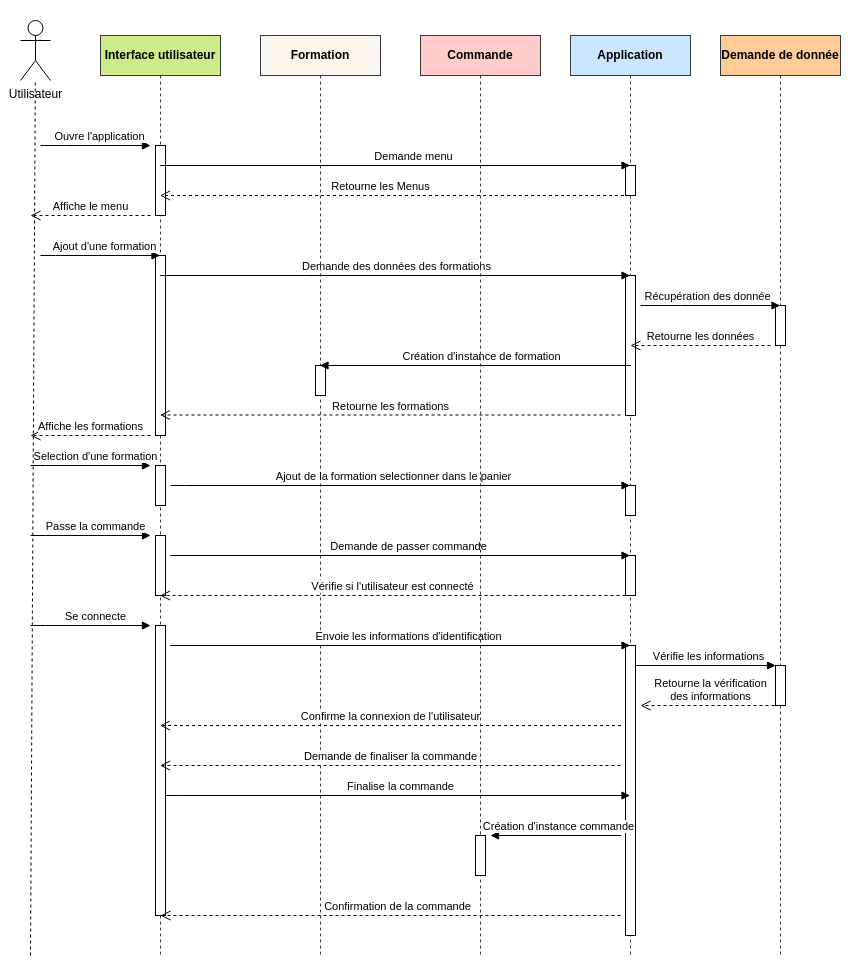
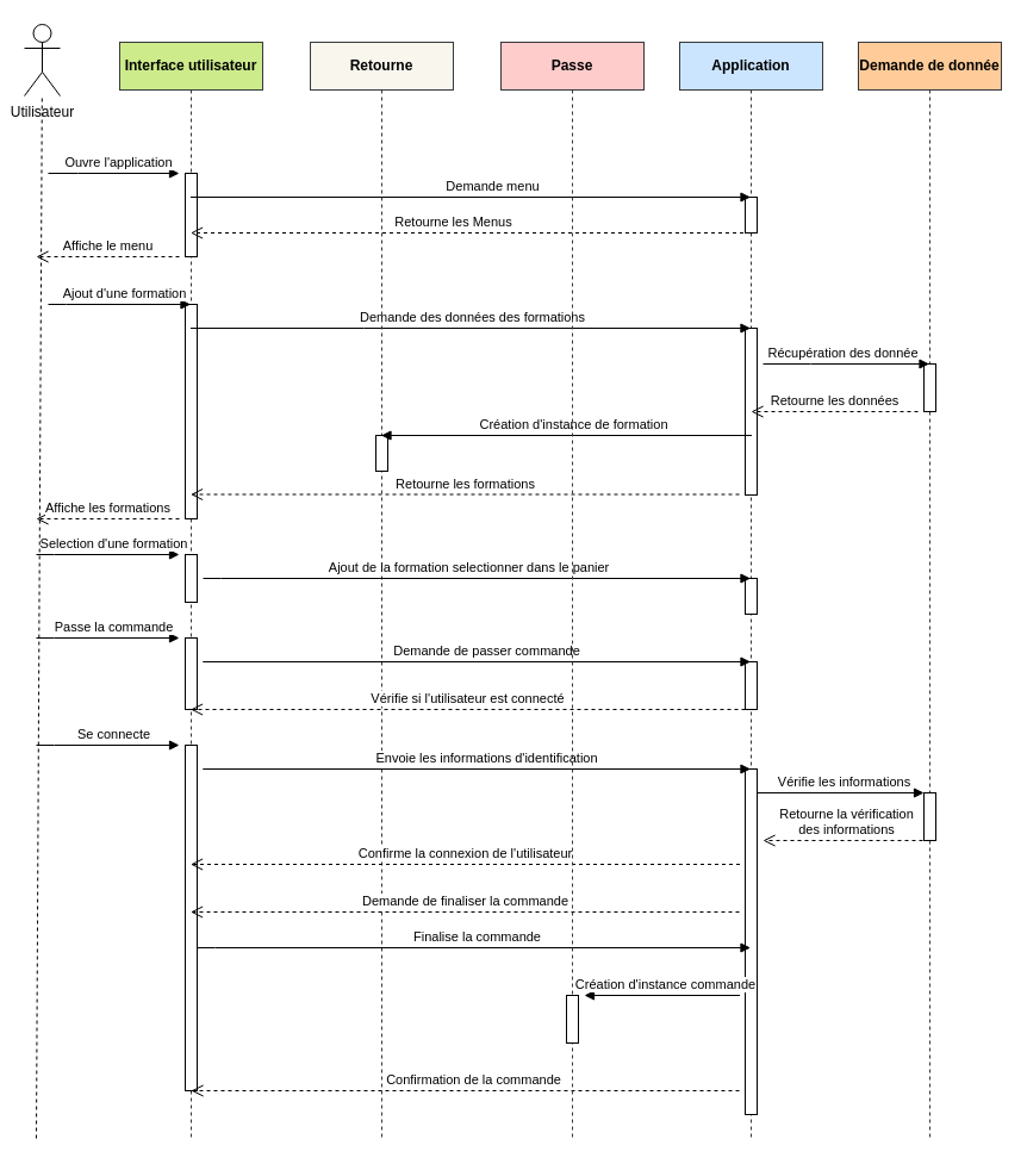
  <mxCell id="0" />
  <mxCell id="1" parent="0" />
  <mxCell id="2" value="&lt;b&gt;Interface utilisateur&lt;br&gt;&lt;/b&gt;" style="shape=umlLifeline;perimeter=lifelinePerimeter;whiteSpace=wrap;html=1;container=0;dropTarget=0;collapsible=0;recursiveResize=0;outlineConnect=0;portConstraint=eastwest;newEdgeStyle={&quot;edgeStyle&quot;:&quot;elbowEdgeStyle&quot;,&quot;elbow&quot;:&quot;vertical&quot;,&quot;curved&quot;:0,&quot;rounded&quot;:0};fillColor=#cdeb8b;strokeColor=#36393d;" parent="1" vertex="1"><mxGeometry x="100" y="35" width="120" height="920" as="geometry" /></mxCell>
  <mxCell id="3" value="" style="html=1;points=[];perimeter=orthogonalPerimeter;outlineConnect=0;targetShapes=umlLifeline;portConstraint=eastwest;newEdgeStyle={&quot;edgeStyle&quot;:&quot;elbowEdgeStyle&quot;,&quot;elbow&quot;:&quot;vertical&quot;,&quot;curved&quot;:0,&quot;rounded&quot;:0};" parent="2" vertex="1"><mxGeometry x="55" y="220" width="10" height="180" as="geometry" /></mxCell>
  <mxCell id="4" value="" style="html=1;points=[];perimeter=orthogonalPerimeter;outlineConnect=0;targetShapes=umlLifeline;portConstraint=eastwest;newEdgeStyle={&quot;edgeStyle&quot;:&quot;elbowEdgeStyle&quot;,&quot;elbow&quot;:&quot;vertical&quot;,&quot;curved&quot;:0,&quot;rounded&quot;:0};" parent="2" vertex="1"><mxGeometry x="55" y="110" width="10" height="70" as="geometry" /></mxCell>
  <mxCell id="5" value="" style="html=1;points=[];perimeter=orthogonalPerimeter;outlineConnect=0;targetShapes=umlLifeline;portConstraint=eastwest;newEdgeStyle={&quot;edgeStyle&quot;:&quot;elbowEdgeStyle&quot;,&quot;elbow&quot;:&quot;vertical&quot;,&quot;curved&quot;:0,&quot;rounded&quot;:0};" parent="2" vertex="1"><mxGeometry x="55" y="430" width="10" height="40" as="geometry" /></mxCell>
  <mxCell id="6" value="" style="html=1;points=[];perimeter=orthogonalPerimeter;outlineConnect=0;targetShapes=umlLifeline;portConstraint=eastwest;newEdgeStyle={&quot;edgeStyle&quot;:&quot;elbowEdgeStyle&quot;,&quot;elbow&quot;:&quot;vertical&quot;,&quot;curved&quot;:0,&quot;rounded&quot;:0};" parent="2" vertex="1"><mxGeometry x="55" y="500" width="10" height="60" as="geometry" /></mxCell>
  <mxCell id="7" value="" style="html=1;points=[];perimeter=orthogonalPerimeter;outlineConnect=0;targetShapes=umlLifeline;portConstraint=eastwest;newEdgeStyle={&quot;edgeStyle&quot;:&quot;elbowEdgeStyle&quot;,&quot;elbow&quot;:&quot;vertical&quot;,&quot;curved&quot;:0,&quot;rounded&quot;:0};" parent="2" vertex="1"><mxGeometry x="55" y="590" width="10" height="290" as="geometry" /></mxCell>
  <mxCell id="8" value="&lt;b&gt;Application&lt;/b&gt;" style="shape=umlLifeline;perimeter=lifelinePerimeter;whiteSpace=wrap;html=1;container=0;dropTarget=0;collapsible=0;recursiveResize=0;outlineConnect=0;portConstraint=eastwest;newEdgeStyle={&quot;edgeStyle&quot;:&quot;elbowEdgeStyle&quot;,&quot;elbow&quot;:&quot;vertical&quot;,&quot;curved&quot;:0,&quot;rounded&quot;:0};fillColor=#cce5ff;strokeColor=#36393d;" parent="1" vertex="1"><mxGeometry x="570" y="35" width="120" height="920" as="geometry" /></mxCell>
  <mxCell id="9" value="" style="html=1;points=[];perimeter=orthogonalPerimeter;outlineConnect=0;targetShapes=umlLifeline;portConstraint=eastwest;newEdgeStyle={&quot;edgeStyle&quot;:&quot;elbowEdgeStyle&quot;,&quot;elbow&quot;:&quot;vertical&quot;,&quot;curved&quot;:0,&quot;rounded&quot;:0};" parent="8" vertex="1"><mxGeometry x="55" y="130" width="10" height="30" as="geometry" /></mxCell>
  <mxCell id="10" value="" style="html=1;points=[];perimeter=orthogonalPerimeter;outlineConnect=0;targetShapes=umlLifeline;portConstraint=eastwest;newEdgeStyle={&quot;edgeStyle&quot;:&quot;elbowEdgeStyle&quot;,&quot;elbow&quot;:&quot;vertical&quot;,&quot;curved&quot;:0,&quot;rounded&quot;:0};" parent="8" vertex="1"><mxGeometry x="55" y="240" width="10" height="140" as="geometry" /></mxCell>
  <mxCell id="11" value="" style="html=1;points=[];perimeter=orthogonalPerimeter;outlineConnect=0;targetShapes=umlLifeline;portConstraint=eastwest;newEdgeStyle={&quot;edgeStyle&quot;:&quot;elbowEdgeStyle&quot;,&quot;elbow&quot;:&quot;vertical&quot;,&quot;curved&quot;:0,&quot;rounded&quot;:0};" parent="8" vertex="1"><mxGeometry x="55" y="520" width="10" height="40" as="geometry" /></mxCell>
  <mxCell id="12" value="" style="html=1;points=[];perimeter=orthogonalPerimeter;outlineConnect=0;targetShapes=umlLifeline;portConstraint=eastwest;newEdgeStyle={&quot;edgeStyle&quot;:&quot;elbowEdgeStyle&quot;,&quot;elbow&quot;:&quot;vertical&quot;,&quot;curved&quot;:0,&quot;rounded&quot;:0};" parent="8" vertex="1"><mxGeometry x="55" y="610" width="10" height="290" as="geometry" /></mxCell>
  <mxCell id="13" value="" style="html=1;points=[];perimeter=orthogonalPerimeter;outlineConnect=0;targetShapes=umlLifeline;portConstraint=eastwest;newEdgeStyle={&quot;edgeStyle&quot;:&quot;elbowEdgeStyle&quot;,&quot;elbow&quot;:&quot;vertical&quot;,&quot;curved&quot;:0,&quot;rounded&quot;:0};" parent="8" vertex="1"><mxGeometry x="55" y="450" width="10" height="30" as="geometry" /></mxCell>
  <mxCell id="14" value="Retourne les Menus" style="html=1;verticalAlign=bottom;endArrow=open;dashed=1;endSize=8;edgeStyle=elbowEdgeStyle;elbow=vertical;curved=0;rounded=0;" parent="1" source="8" target="2" edge="1"><mxGeometry x="0.068" relative="1" as="geometry"><mxPoint x="185.25" y="195" as="targetPoint" /><Array as="points"><mxPoint x="290.75" y="195" /></Array><mxPoint x="494.75" y="195" as="sourcePoint" /><mxPoint x="1" as="offset" /></mxGeometry></mxCell>
  <mxCell id="15" value="Utilisateur" style="shape=umlActor;verticalLabelPosition=bottom;verticalAlign=top;html=1;outlineConnect=0;" parent="1" vertex="1"><mxGeometry x="20" y="20" width="30" height="60" as="geometry" /></mxCell>
  <mxCell id="16" value="" style="endArrow=none;dashed=1;html=1;rounded=0;" parent="1" target="15" edge="1"><mxGeometry width="50" height="50" relative="1" as="geometry"><mxPoint x="30" y="955" as="sourcePoint" /><mxPoint x="40" y="325" as="targetPoint" /><Array as="points" /></mxGeometry></mxCell>
  <mxCell id="17" value="Ouvre l'application" style="html=1;verticalAlign=bottom;endArrow=block;edgeStyle=elbowEdgeStyle;elbow=vertical;curved=0;rounded=0;" parent="1" edge="1"><mxGeometry x="0.077" relative="1" as="geometry"><mxPoint x="40" y="145" as="sourcePoint" /><Array as="points"><mxPoint x="65" y="145" /></Array><mxPoint x="150" y="145" as="targetPoint" /><mxPoint as="offset" /></mxGeometry></mxCell>
  <mxCell id="18" value="Demande menu" style="html=1;verticalAlign=bottom;endArrow=block;edgeStyle=elbowEdgeStyle;elbow=vertical;curved=0;rounded=0;" parent="1" source="2" target="8" edge="1"><mxGeometry x="0.077" relative="1" as="geometry"><mxPoint x="190" y="165" as="sourcePoint" /><Array as="points"><mxPoint x="306.5" y="165" /><mxPoint x="306" y="145" /></Array><mxPoint x="470" y="165" as="targetPoint" /><mxPoint as="offset" /></mxGeometry></mxCell>
  <mxCell id="19" value="&lt;b&gt;Demande de donnée&lt;/b&gt;" style="shape=umlLifeline;perimeter=lifelinePerimeter;whiteSpace=wrap;html=1;container=0;dropTarget=0;collapsible=0;recursiveResize=0;outlineConnect=0;portConstraint=eastwest;newEdgeStyle={&quot;edgeStyle&quot;:&quot;elbowEdgeStyle&quot;,&quot;elbow&quot;:&quot;vertical&quot;,&quot;curved&quot;:0,&quot;rounded&quot;:0};fillColor=#ffcc99;strokeColor=#36393d;" parent="1" vertex="1"><mxGeometry x="720" y="35" width="120" height="920" as="geometry" /></mxCell>
  <mxCell id="20" value="" style="html=1;points=[];perimeter=orthogonalPerimeter;outlineConnect=0;targetShapes=umlLifeline;portConstraint=eastwest;newEdgeStyle={&quot;edgeStyle&quot;:&quot;elbowEdgeStyle&quot;,&quot;elbow&quot;:&quot;vertical&quot;,&quot;curved&quot;:0,&quot;rounded&quot;:0};" parent="19" vertex="1"><mxGeometry x="55" y="270" width="10" height="40" as="geometry" /></mxCell>
  <mxCell id="21" value="" style="html=1;points=[];perimeter=orthogonalPerimeter;outlineConnect=0;targetShapes=umlLifeline;portConstraint=eastwest;newEdgeStyle={&quot;edgeStyle&quot;:&quot;elbowEdgeStyle&quot;,&quot;elbow&quot;:&quot;vertical&quot;,&quot;curved&quot;:0,&quot;rounded&quot;:0};" parent="19" vertex="1"><mxGeometry x="55" y="630" width="10" height="40" as="geometry" /></mxCell>
  <mxCell id="22" value="Affiche le menu" style="html=1;verticalAlign=bottom;endArrow=open;dashed=1;endSize=8;edgeStyle=elbowEdgeStyle;elbow=vertical;curved=0;rounded=0;" parent="1" edge="1"><mxGeometry relative="1" as="geometry"><mxPoint x="30" y="215" as="targetPoint" /><Array as="points"><mxPoint x="125" y="215" /></Array><mxPoint x="150" y="215" as="sourcePoint" /></mxGeometry></mxCell>
  <mxCell id="23" value="Ajout d'une formation" style="html=1;verticalAlign=bottom;endArrow=block;edgeStyle=elbowEdgeStyle;elbow=vertical;curved=0;rounded=0;" parent="1" target="2" edge="1"><mxGeometry x="0.077" relative="1" as="geometry"><mxPoint x="40" y="255" as="sourcePoint" /><Array as="points"><mxPoint x="55" y="255" /></Array><mxPoint x="160" y="255" as="targetPoint" /><mxPoint as="offset" /></mxGeometry></mxCell>
  <mxCell id="24" value="Demande des données des formations" style="html=1;verticalAlign=bottom;endArrow=block;edgeStyle=elbowEdgeStyle;elbow=vertical;curved=0;rounded=0;" parent="1" source="2" target="8" edge="1"><mxGeometry x="0.003" relative="1" as="geometry"><mxPoint x="185.25" y="275" as="sourcePoint" /><Array as="points"><mxPoint x="305.25" y="275" /><mxPoint x="220.25" y="175" /></Array><mxPoint x="494.75" y="275" as="targetPoint" /><mxPoint as="offset" /></mxGeometry></mxCell>
  <mxCell id="25" value="Récupération des donnée" style="html=1;verticalAlign=bottom;endArrow=block;edgeStyle=elbowEdgeStyle;elbow=vertical;curved=0;rounded=0;" parent="1" target="19" edge="1"><mxGeometry x="-0.035" relative="1" as="geometry"><mxPoint x="640" y="305" as="sourcePoint" /><Array as="points" /><mxPoint x="635" y="305" as="targetPoint" /><mxPoint as="offset" /></mxGeometry></mxCell>
  <mxCell id="26" value="Retourne les données" style="html=1;verticalAlign=bottom;endArrow=open;dashed=1;endSize=8;edgeStyle=elbowEdgeStyle;elbow=vertical;curved=0;rounded=0;" parent="1" edge="1"><mxGeometry relative="1" as="geometry"><mxPoint x="630" y="345" as="targetPoint" /><Array as="points"><mxPoint x="665" y="345" /></Array><mxPoint x="770" y="345" as="sourcePoint" /><mxPoint as="offset" /></mxGeometry></mxCell>
- <mxCell id="27" value="&lt;b&gt;Formation&lt;/b&gt;" style="shape=umlLifeline;perimeter=lifelinePerimeter;whiteSpace=wrap;html=1;container=0;dropTarget=0;collapsible=0;recursiveResize=0;outlineConnect=0;portConstraint=eastwest;newEdgeStyle={&quot;edgeStyle&quot;:&quot;elbowEdgeStyle&quot;,&quot;elbow&quot;:&quot;vertical&quot;,&quot;curved&quot;:0,&quot;rounded&quot;:0};fillColor=#f9f7ed;strokeColor=#36393d;" parent="1" vertex="1"><mxGeometry x="260" y="35" width="120" height="920" as="geometry" /></mxCell>
+ <mxCell id="27" value="&lt;b&gt;Retourne&lt;/b&gt;" style="shape=umlLifeline;perimeter=lifelinePerimeter;whiteSpace=wrap;html=1;container=0;dropTarget=0;collapsible=0;recursiveResize=0;outlineConnect=0;portConstraint=eastwest;newEdgeStyle={&quot;edgeStyle&quot;:&quot;elbowEdgeStyle&quot;,&quot;elbow&quot;:&quot;vertical&quot;,&quot;curved&quot;:0,&quot;rounded&quot;:0};fillColor=#f9f7ed;strokeColor=#36393d;" parent="1" vertex="1"><mxGeometry x="260" y="35" width="120" height="920" as="geometry" /></mxCell>
  <mxCell id="28" value="" style="html=1;points=[];perimeter=orthogonalPerimeter;outlineConnect=0;targetShapes=umlLifeline;portConstraint=eastwest;newEdgeStyle={&quot;edgeStyle&quot;:&quot;elbowEdgeStyle&quot;,&quot;elbow&quot;:&quot;vertical&quot;,&quot;curved&quot;:0,&quot;rounded&quot;:0};" parent="27" vertex="1"><mxGeometry x="55" y="330" width="10" height="30" as="geometry" /></mxCell>
  <mxCell id="29" value="Création d'instance de formation" style="html=1;verticalAlign=bottom;endArrow=block;edgeStyle=elbowEdgeStyle;elbow=vertical;curved=0;rounded=0;" parent="1" target="27" edge="1"><mxGeometry x="-0.035" relative="1" as="geometry"><mxPoint x="630.5" y="365" as="sourcePoint" /><Array as="points"><mxPoint x="630.5" y="365" /></Array><mxPoint x="480" y="365" as="targetPoint" /><mxPoint as="offset" /></mxGeometry></mxCell>
  <mxCell id="30" value="Retourne les formations" style="html=1;verticalAlign=bottom;endArrow=open;dashed=1;endSize=8;edgeStyle=elbowEdgeStyle;elbow=vertical;curved=0;rounded=0;" parent="1" target="2" edge="1"><mxGeometry relative="1" as="geometry"><mxPoint x="290" y="414.5" as="targetPoint" /><Array as="points"><mxPoint x="565" y="414.5" /><mxPoint x="515" y="414.5" /></Array><mxPoint x="620" y="414.5" as="sourcePoint" /><mxPoint as="offset" /></mxGeometry></mxCell>
  <mxCell id="31" value="Affiche les formations" style="html=1;verticalAlign=bottom;endArrow=open;dashed=1;endSize=8;edgeStyle=elbowEdgeStyle;elbow=vertical;curved=0;rounded=0;" parent="1" edge="1"><mxGeometry relative="1" as="geometry"><mxPoint x="30" y="435" as="targetPoint" /><Array as="points"><mxPoint x="115" y="435" /></Array><mxPoint x="150" y="435" as="sourcePoint" /></mxGeometry></mxCell>
  <mxCell id="32" value="Selection d'une formation" style="html=1;verticalAlign=bottom;endArrow=block;edgeStyle=elbowEdgeStyle;elbow=vertical;curved=0;rounded=0;" parent="1" edge="1"><mxGeometry x="0.077" relative="1" as="geometry"><mxPoint x="30" y="465" as="sourcePoint" /><Array as="points"><mxPoint x="45" y="465" /></Array><mxPoint x="150" y="465" as="targetPoint" /><mxPoint as="offset" /></mxGeometry></mxCell>
  <mxCell id="33" value="Ajout de la formation selectionner dans le panier" style="html=1;verticalAlign=bottom;endArrow=block;edgeStyle=elbowEdgeStyle;elbow=vertical;curved=0;rounded=0;" parent="1" target="8" edge="1"><mxGeometry x="-0.031" relative="1" as="geometry"><mxPoint x="170" y="485" as="sourcePoint" /><Array as="points"><mxPoint x="185" y="485" /></Array><mxPoint x="609.5" y="485" as="targetPoint" /><mxPoint as="offset" /></mxGeometry></mxCell>
  <mxCell id="34" value="Passe la commande" style="html=1;verticalAlign=bottom;endArrow=block;edgeStyle=elbowEdgeStyle;elbow=vertical;curved=0;rounded=0;" parent="1" edge="1"><mxGeometry x="0.077" relative="1" as="geometry"><mxPoint x="30" y="535" as="sourcePoint" /><Array as="points"><mxPoint x="45" y="535" /></Array><mxPoint x="150" y="535" as="targetPoint" /><mxPoint as="offset" /></mxGeometry></mxCell>
  <mxCell id="35" value="Demande de passer commande" style="html=1;verticalAlign=bottom;endArrow=block;edgeStyle=elbowEdgeStyle;elbow=vertical;curved=0;rounded=0;" parent="1" target="8" edge="1"><mxGeometry x="0.077" relative="1" as="geometry"><mxPoint x="190" y="555" as="sourcePoint" /><Array as="points"><mxPoint x="170" y="555" /></Array><mxPoint x="480" y="555" as="targetPoint" /><mxPoint as="offset" /></mxGeometry></mxCell>
  <mxCell id="36" value="Vérifie si l'utilisateur est connecté" style="html=1;verticalAlign=bottom;endArrow=open;dashed=1;endSize=8;edgeStyle=elbowEdgeStyle;elbow=vertical;curved=0;rounded=0;" parent="1" target="2" edge="1"><mxGeometry relative="1" as="geometry"><mxPoint x="40" y="595" as="targetPoint" /><Array as="points"><mxPoint x="520" y="595" /></Array><mxPoint x="625" y="595" as="sourcePoint" /><mxPoint as="offset" /></mxGeometry></mxCell>
  <mxCell id="37" value="Se connecte" style="html=1;verticalAlign=bottom;endArrow=block;edgeStyle=elbowEdgeStyle;elbow=vertical;curved=0;rounded=0;" parent="1" edge="1"><mxGeometry x="0.077" relative="1" as="geometry"><mxPoint x="30" y="625" as="sourcePoint" /><Array as="points"><mxPoint x="45" y="625" /></Array><mxPoint x="150" y="625" as="targetPoint" /><mxPoint as="offset" /></mxGeometry></mxCell>
  <mxCell id="38" value="Envoie les informations d'identification" style="html=1;verticalAlign=bottom;endArrow=block;edgeStyle=elbowEdgeStyle;elbow=vertical;curved=0;rounded=0;" parent="1" edge="1"><mxGeometry x="0.077" relative="1" as="geometry"><mxPoint x="190" y="645" as="sourcePoint" /><Array as="points"><mxPoint x="170" y="645" /></Array><mxPoint x="629.5" y="645" as="targetPoint" /><mxPoint as="offset" /></mxGeometry></mxCell>
  <mxCell id="39" value="Vérifie les informations" style="html=1;verticalAlign=bottom;endArrow=block;edgeStyle=elbowEdgeStyle;elbow=vertical;curved=0;rounded=0;" parent="1" edge="1"><mxGeometry x="0.077" relative="1" as="geometry"><mxPoint x="640" y="665" as="sourcePoint" /><Array as="points"><mxPoint x="635" y="665" /></Array><mxPoint x="775" y="665" as="targetPoint" /><mxPoint as="offset" /></mxGeometry></mxCell>
  <mxCell id="40" value="&lt;div&gt;Retourne la vérification&lt;/div&gt;&lt;div&gt;des informations&lt;br&gt;&lt;/div&gt;" style="html=1;verticalAlign=bottom;endArrow=open;dashed=1;endSize=8;edgeStyle=elbowEdgeStyle;elbow=vertical;curved=0;rounded=0;" parent="1" edge="1"><mxGeometry relative="1" as="geometry"><mxPoint x="640" y="705" as="targetPoint" /><Array as="points"><mxPoint x="675" y="705" /></Array><mxPoint x="780" y="705" as="sourcePoint" /><mxPoint as="offset" /></mxGeometry></mxCell>
  <mxCell id="41" value="Confirme la connexion de l'utilisateur" style="html=1;verticalAlign=bottom;endArrow=open;dashed=1;endSize=8;edgeStyle=elbowEdgeStyle;elbow=vertical;curved=0;rounded=0;" parent="1" edge="1"><mxGeometry relative="1" as="geometry"><mxPoint x="159.5" y="725" as="targetPoint" /><Array as="points"><mxPoint x="515.5" y="725" /></Array><mxPoint x="620.5" y="725" as="sourcePoint" /><mxPoint as="offset" /></mxGeometry></mxCell>
  <mxCell id="42" value="Demande de finaliser la commande" style="html=1;verticalAlign=bottom;endArrow=open;dashed=1;endSize=8;edgeStyle=elbowEdgeStyle;elbow=vertical;curved=0;rounded=0;" parent="1" edge="1"><mxGeometry relative="1" as="geometry"><mxPoint x="159.5" y="765" as="targetPoint" /><Array as="points"><mxPoint x="515" y="765" /></Array><mxPoint x="620" y="765" as="sourcePoint" /><mxPoint as="offset" /></mxGeometry></mxCell>
  <mxCell id="43" value="Finalise la commande" style="html=1;verticalAlign=bottom;endArrow=block;edgeStyle=elbowEdgeStyle;elbow=vertical;curved=0;rounded=0;" parent="1" target="8" edge="1"><mxGeometry x="0.012" relative="1" as="geometry"><mxPoint x="165" y="795" as="sourcePoint" /><Array as="points"><mxPoint x="180" y="795" /></Array><mxPoint x="475" y="795" as="targetPoint" /><mxPoint as="offset" /></mxGeometry></mxCell>
  <mxCell id="44" value="Confirmation de la commande" style="html=1;verticalAlign=bottom;endArrow=open;dashed=1;endSize=8;edgeStyle=elbowEdgeStyle;elbow=vertical;curved=0;rounded=0;" parent="1" edge="1"><mxGeometry x="-0.032" relative="1" as="geometry"><mxPoint x="160" y="915" as="targetPoint" /><Array as="points"><mxPoint x="515" y="915" /></Array><mxPoint x="620" y="915" as="sourcePoint" /><mxPoint as="offset" /></mxGeometry></mxCell>
- <mxCell id="45" value="&lt;b&gt;Commande&lt;/b&gt;" style="shape=umlLifeline;perimeter=lifelinePerimeter;whiteSpace=wrap;html=1;container=0;dropTarget=0;collapsible=0;recursiveResize=0;outlineConnect=0;portConstraint=eastwest;newEdgeStyle={&quot;edgeStyle&quot;:&quot;elbowEdgeStyle&quot;,&quot;elbow&quot;:&quot;vertical&quot;,&quot;curved&quot;:0,&quot;rounded&quot;:0};fillColor=#ffcccc;strokeColor=#36393d;" parent="1" vertex="1"><mxGeometry x="420" y="35" width="120" height="920" as="geometry" /></mxCell>
+ <mxCell id="45" value="&lt;b&gt;Passe&lt;/b&gt;" style="shape=umlLifeline;perimeter=lifelinePerimeter;whiteSpace=wrap;html=1;container=0;dropTarget=0;collapsible=0;recursiveResize=0;outlineConnect=0;portConstraint=eastwest;newEdgeStyle={&quot;edgeStyle&quot;:&quot;elbowEdgeStyle&quot;,&quot;elbow&quot;:&quot;vertical&quot;,&quot;curved&quot;:0,&quot;rounded&quot;:0};fillColor=#ffcccc;strokeColor=#36393d;" parent="1" vertex="1"><mxGeometry x="420" y="35" width="120" height="920" as="geometry" /></mxCell>
  <mxCell id="46" value="" style="html=1;points=[];perimeter=orthogonalPerimeter;outlineConnect=0;targetShapes=umlLifeline;portConstraint=eastwest;newEdgeStyle={&quot;edgeStyle&quot;:&quot;elbowEdgeStyle&quot;,&quot;elbow&quot;:&quot;vertical&quot;,&quot;curved&quot;:0,&quot;rounded&quot;:0};" parent="45" vertex="1"><mxGeometry x="55" y="800" width="10" height="40" as="geometry" /></mxCell>
  <mxCell id="47" value="Création d'instance commande" style="html=1;verticalAlign=bottom;endArrow=block;edgeStyle=elbowEdgeStyle;elbow=vertical;curved=0;rounded=0;" parent="1" edge="1"><mxGeometry x="-0.035" relative="1" as="geometry"><mxPoint x="620.5" y="835" as="sourcePoint" /><Array as="points"><mxPoint x="620.5" y="835" /></Array><mxPoint x="490" y="835" as="targetPoint" /><mxPoint as="offset" /></mxGeometry></mxCell>
